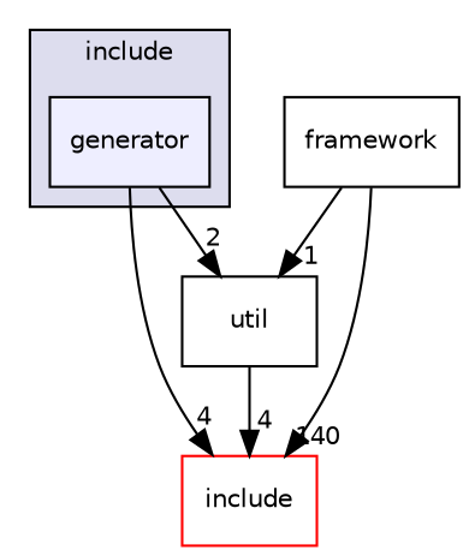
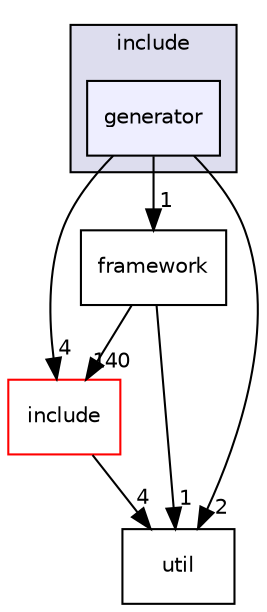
  digraph {
    compound=true
    node [fontname=Helvetica fontsize=10 shape=box]
    edge [headlabel=1 labeldistance=1.5 labelfontname=Helvetica labelfontsize=10]
    n1 [fillcolor="#eeeeff" label=generator pencolor=black style=filled]
    n2 [label=framework]
    n3 [color=red fillcolor=white label=include style=filled]
    n4 [label=util]
    subgraph cluster_1 {
      bgcolor="#ddddee"
      fontname=Helvetica
      fontsize=10
      label=include
      pencolor=black
      n1
    }
+   n1 -> n2
    n1 -> n3 [headlabel=4]
    n1 -> n4 [headlabel=2]
    n2 -> n3 [headlabel=140]
    n2 -> n4
-   n4 -> n3 [headlabel=4]
+   n3 -> n4 [headlabel=4]
  }
